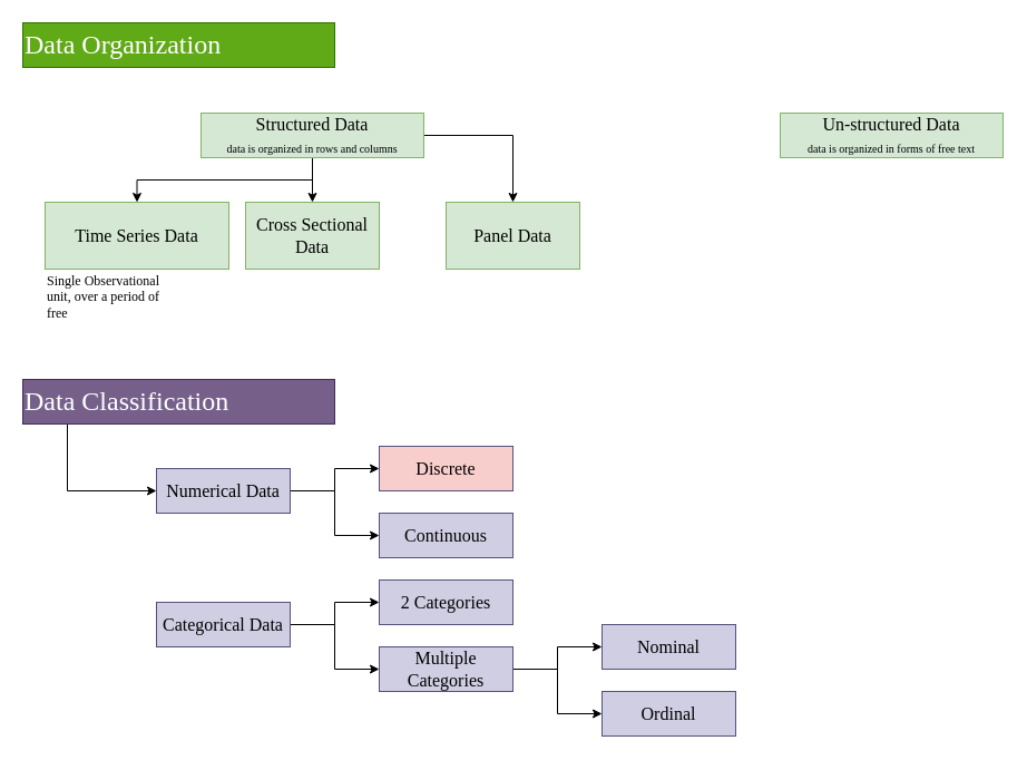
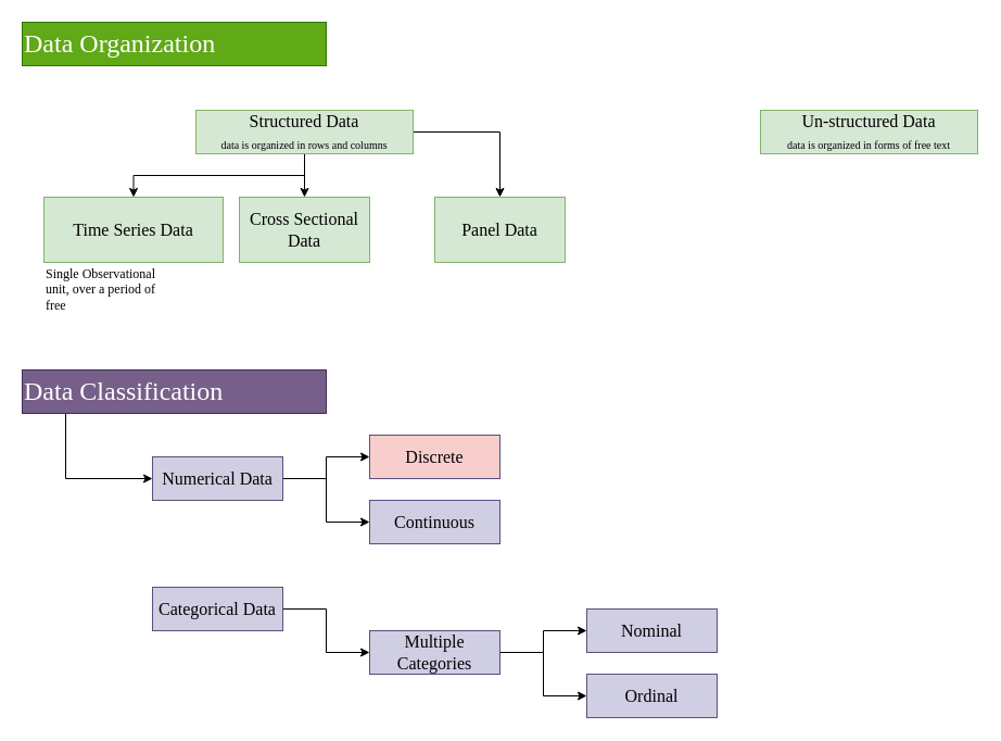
  <mxCell id="0" />
  <mxCell id="1" parent="0" />
  <mxCell id="2" value="" style="edgeStyle=orthogonalEdgeStyle;rounded=0;orthogonalLoop=1;jettySize=auto;html=1;fontFamily=Comic Sans MS;fontSize=15;" edge="1" parent="1" source="5" target="7"><mxGeometry relative="1" as="geometry" /></mxCell>
  <mxCell id="3" value="" style="edgeStyle=orthogonalEdgeStyle;rounded=0;orthogonalLoop=1;jettySize=auto;html=1;fontFamily=Comic Sans MS;fontSize=15;" edge="1" parent="1" source="5" target="8"><mxGeometry relative="1" as="geometry" /></mxCell>
  <mxCell id="4" value="" style="edgeStyle=orthogonalEdgeStyle;rounded=0;orthogonalLoop=1;jettySize=auto;html=1;fontFamily=Comic Sans MS;fontSize=15;" edge="1" parent="1" source="5" target="9"><mxGeometry relative="1" as="geometry" /></mxCell>
  <mxCell id="5" value="Structured Data&lt;br style=&quot;font-size: 15px&quot;&gt;&lt;font size=&quot;1&quot;&gt;data is organized in rows and columns&lt;/font&gt;" style="text;html=1;strokeColor=#82b366;fillColor=#d5e8d4;align=center;verticalAlign=middle;whiteSpace=wrap;rounded=0;fontFamily=Comic Sans MS;fontSize=16;" vertex="1" parent="1"><mxGeometry x="180" y="101" width="200" height="40" as="geometry" /></mxCell>
  <mxCell id="6" value="Un-structured Data&lt;br style=&quot;font-size: 15px&quot;&gt;&lt;font size=&quot;1&quot;&gt;data is organized in forms of free text&lt;/font&gt;" style="text;html=1;strokeColor=#82b366;fillColor=#d5e8d4;align=center;verticalAlign=middle;whiteSpace=wrap;rounded=0;fontFamily=Comic Sans MS;fontSize=16;" vertex="1" parent="1"><mxGeometry x="700" y="101" width="200" height="40" as="geometry" /></mxCell>
  <mxCell id="7" value="Time Series Data" style="rounded=0;whiteSpace=wrap;html=1;fontSize=16;fontFamily=Comic Sans MS;fillColor=#d5e8d4;strokeColor=#82b366;gradientColor=none;" vertex="1" parent="1"><mxGeometry x="40" y="181" width="165" height="60" as="geometry" /></mxCell>
  <mxCell id="8" value="Cross Sectional Data" style="whiteSpace=wrap;html=1;fontSize=16;fontFamily=Comic Sans MS;fillColor=#d5e8d4;strokeColor=#82b366;gradientColor=none;rounded=0;" vertex="1" parent="1"><mxGeometry x="220" y="181" width="120" height="60" as="geometry" /></mxCell>
  <mxCell id="9" value="Panel Data" style="rounded=0;whiteSpace=wrap;html=1;fontSize=16;fontFamily=Comic Sans MS;fillColor=#d5e8d4;strokeColor=#82b366;gradientColor=none;" vertex="1" parent="1"><mxGeometry x="400" y="181" width="120" height="60" as="geometry" /></mxCell>
  <mxCell id="10" value="Single Observational unit, over a period of free" style="text;html=1;strokeColor=none;fillColor=none;align=left;verticalAlign=middle;whiteSpace=wrap;rounded=0;labelBackgroundColor=none;fontFamily=Comic Sans MS;fontSize=12;" vertex="1" parent="1"><mxGeometry x="40" y="251" width="120" height="30" as="geometry" /></mxCell>
  <mxCell id="11" value="Data Organization" style="text;html=1;strokeColor=#2D7600;fillColor=#60a917;align=left;verticalAlign=middle;whiteSpace=wrap;rounded=0;labelBackgroundColor=none;fontFamily=Comic Sans MS;fontSize=24;fontColor=#ffffff;" vertex="1" parent="1"><mxGeometry x="20" width="280" height="40" as="geometry" y="20" /></mxCell>
  <mxCell id="12" value="" style="edgeStyle=orthogonalEdgeStyle;rounded=0;orthogonalLoop=1;jettySize=auto;html=1;fontFamily=Comic Sans MS;fontSize=24;entryX=0;entryY=0.5;entryDx=0;entryDy=0;" edge="1" parent="1" source="13" target="16"><mxGeometry relative="1" as="geometry"><Array as="points"><mxPoint x="60" y="440" /></Array></mxGeometry></mxCell>
  <mxCell id="13" value="Data Classification" style="text;html=1;strokeColor=#432D57;fillColor=#76608a;align=left;verticalAlign=middle;whiteSpace=wrap;rounded=0;labelBackgroundColor=none;fontFamily=Comic Sans MS;fontSize=24;fontColor=#ffffff;" vertex="1" parent="1"><mxGeometry x="20" y="340" width="280" height="40" as="geometry" /></mxCell>
  <mxCell id="14" value="" style="edgeStyle=orthogonalEdgeStyle;rounded=0;orthogonalLoop=1;jettySize=auto;html=1;fontFamily=Comic Sans MS;fontSize=24;" edge="1" parent="1" source="16" target="17"><mxGeometry relative="1" as="geometry" /></mxCell>
  <mxCell id="15" value="" style="edgeStyle=orthogonalEdgeStyle;rounded=0;orthogonalLoop=1;jettySize=auto;html=1;fontFamily=Comic Sans MS;fontSize=24;" edge="1" parent="1" source="16" target="18"><mxGeometry relative="1" as="geometry" /></mxCell>
  <mxCell id="16" value="Numerical Data" style="rounded=0;whiteSpace=wrap;html=1;fontSize=16;fontFamily=Comic Sans MS;align=center;fillColor=#d0cee2;strokeColor=#56517e;labelBackgroundColor=none;" vertex="1" parent="1"><mxGeometry x="140" y="420" width="120" height="40" as="geometry" /></mxCell>
  <mxCell id="17" value="Discrete" style="rounded=0;whiteSpace=wrap;html=1;fontSize=16;fontFamily=Comic Sans MS;align=center;fillColor=#f8cecc;strokeColor=#56517e;labelBackgroundColor=none;" vertex="1" parent="1"><mxGeometry x="340" y="400" width="120" height="40" as="geometry" /></mxCell>
  <mxCell id="18" value="Continuous" style="rounded=0;whiteSpace=wrap;html=1;fontSize=16;fontFamily=Comic Sans MS;align=center;fillColor=#d0cee2;strokeColor=#56517e;labelBackgroundColor=none;" vertex="1" parent="1"><mxGeometry x="340" y="460" width="120" height="40" as="geometry" /></mxCell>
- <mxCell id="19" value="" style="edgeStyle=orthogonalEdgeStyle;rounded=0;orthogonalLoop=1;jettySize=auto;html=1;fontFamily=Comic Sans MS;fontSize=24;" edge="1" parent="1" source="21" target="22"><mxGeometry relative="1" as="geometry" /></mxCell>
  <mxCell id="20" value="" style="edgeStyle=orthogonalEdgeStyle;rounded=0;orthogonalLoop=1;jettySize=auto;html=1;fontFamily=Comic Sans MS;fontSize=24;" edge="1" parent="1" source="21" target="25"><mxGeometry relative="1" as="geometry" /></mxCell>
  <mxCell id="21" value="Categorical Data" style="rounded=0;whiteSpace=wrap;html=1;fontSize=16;fontFamily=Comic Sans MS;align=center;fillColor=#d0cee2;strokeColor=#56517e;labelBackgroundColor=none;" vertex="1" parent="1"><mxGeometry x="140" y="540" width="120" height="40" as="geometry" /></mxCell>
- <mxCell id="22" value="2 Categories" style="rounded=0;whiteSpace=wrap;html=1;fontSize=16;fontFamily=Comic Sans MS;align=center;fillColor=#d0cee2;strokeColor=#56517e;labelBackgroundColor=none;" vertex="1" parent="1"><mxGeometry x="340" y="520" width="120" height="40" as="geometry" /></mxCell>
  <mxCell id="23" value="" style="edgeStyle=orthogonalEdgeStyle;rounded=0;orthogonalLoop=1;jettySize=auto;html=1;fontFamily=Comic Sans MS;fontSize=24;" edge="1" parent="1" source="25" target="26"><mxGeometry relative="1" as="geometry" /></mxCell>
  <mxCell id="24" value="" style="edgeStyle=orthogonalEdgeStyle;rounded=0;orthogonalLoop=1;jettySize=auto;html=1;fontFamily=Comic Sans MS;fontSize=24;entryX=0;entryY=0.5;entryDx=0;entryDy=0;" edge="1" parent="1" source="25" target="27"><mxGeometry relative="1" as="geometry" /></mxCell>
  <mxCell id="25" value="Multiple Categories" style="rounded=0;whiteSpace=wrap;html=1;fontSize=16;fontFamily=Comic Sans MS;align=center;fillColor=#d0cee2;strokeColor=#56517e;labelBackgroundColor=none;" vertex="1" parent="1"><mxGeometry x="340" y="580" width="120" height="40" as="geometry" /></mxCell>
  <mxCell id="26" value="Nominal" style="rounded=0;whiteSpace=wrap;html=1;fontSize=16;fontFamily=Comic Sans MS;align=center;fillColor=#d0cee2;strokeColor=#56517e;labelBackgroundColor=none;" vertex="1" parent="1"><mxGeometry x="540" y="560" width="120" height="40" as="geometry" /></mxCell>
  <mxCell id="27" value="Ordinal" style="rounded=0;whiteSpace=wrap;html=1;fontSize=16;fontFamily=Comic Sans MS;align=center;fillColor=#d0cee2;strokeColor=#56517e;labelBackgroundColor=none;" vertex="1" parent="1"><mxGeometry x="540" y="620" width="120" height="40" as="geometry" /></mxCell>
